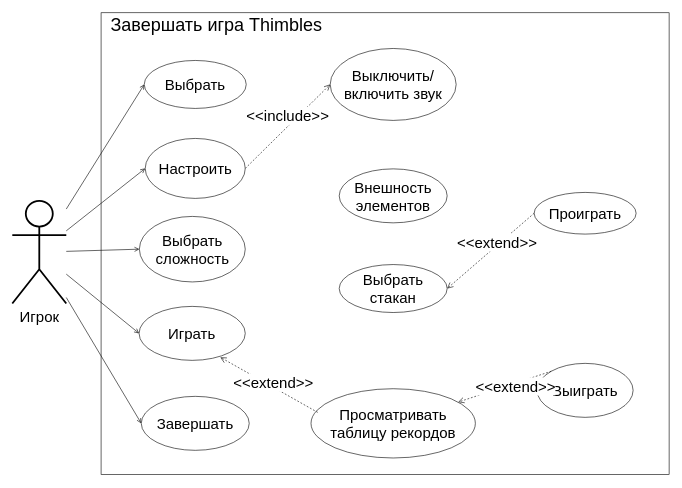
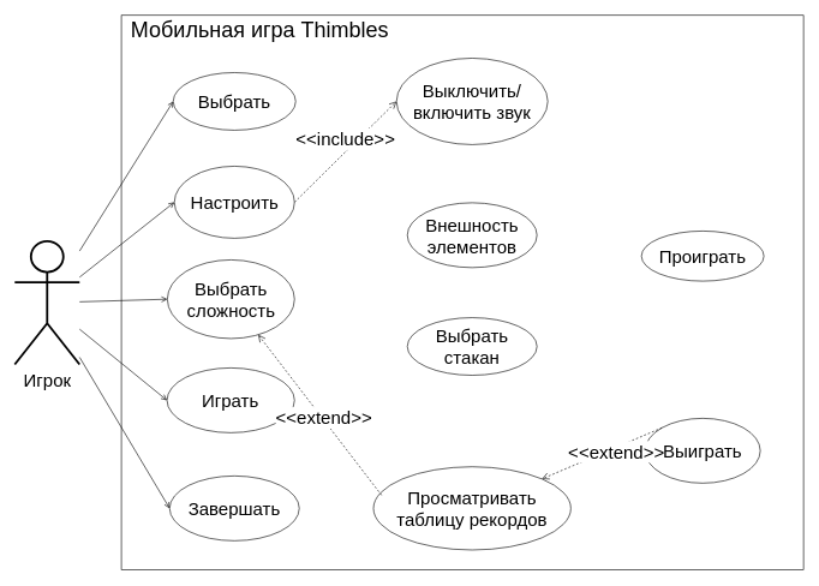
  <mxCell id="0" />
  <mxCell id="1" parent="0" />
  <mxCell id="2" style="edgeStyle=none;rounded=0;orthogonalLoop=1;jettySize=auto;html=1;entryX=0;entryY=0.5;entryDx=0;entryDy=0;fontSize=14;endArrow=open;endFill=0;" edge="1" parent="1" source="7" target="10"><mxGeometry relative="1" as="geometry" /></mxCell>
  <mxCell id="3" style="edgeStyle=none;rounded=0;orthogonalLoop=1;jettySize=auto;html=1;entryX=0;entryY=0.5;entryDx=0;entryDy=0;endArrow=open;endFill=0;fontSize=14;" edge="1" parent="1" source="7" target="13"><mxGeometry relative="1" as="geometry" /></mxCell>
  <mxCell id="4" style="edgeStyle=none;rounded=0;orthogonalLoop=1;jettySize=auto;html=1;entryX=0;entryY=0.5;entryDx=0;entryDy=0;endArrow=open;endFill=0;fontSize=14;" edge="1" parent="1" source="7" target="14"><mxGeometry relative="1" as="geometry" /></mxCell>
  <mxCell id="5" style="edgeStyle=none;rounded=0;orthogonalLoop=1;jettySize=auto;html=1;entryX=0;entryY=0.5;entryDx=0;entryDy=0;endArrow=open;endFill=0;fontSize=14;" edge="1" parent="1" source="7" target="11"><mxGeometry relative="1" as="geometry" /></mxCell>
  <mxCell id="6" style="edgeStyle=none;rounded=0;orthogonalLoop=1;jettySize=auto;html=1;entryX=0;entryY=0.5;entryDx=0;entryDy=0;endArrow=open;endFill=0;fontSize=14;" edge="1" parent="1" source="7" target="12"><mxGeometry relative="1" as="geometry" /></mxCell>
  <mxCell id="7" value="Игрок&lt;br style=&quot;font-size: 25px;&quot;&gt;" style="shape=umlActor;verticalLabelPosition=bottom;verticalAlign=top;html=1;outlineConnect=0;strokeWidth=3;fontSize=25;" parent="1" vertex="1"><mxGeometry x="20" y="334.13" width="90" height="171" as="geometry" /></mxCell>
  <mxCell id="8" value="" style="rounded=0;whiteSpace=wrap;html=1;fillColor=none;" parent="1" vertex="1"><mxGeometry x="168" y="20.5" width="947" height="770" as="geometry" /></mxCell>
- <mxCell id="9" value="Завершать игра Thimbles" style="text;html=1;strokeColor=none;fillColor=none;align=center;verticalAlign=middle;whiteSpace=wrap;rounded=0;fontSize=30;" parent="1" vertex="1"><mxGeometry x="161.5" y="30" width="397" height="20" as="geometry" /></mxCell>
+ <mxCell id="9" value="Мобильная игра Thimbles" style="text;html=1;strokeColor=none;fillColor=none;align=center;verticalAlign=middle;whiteSpace=wrap;rounded=0;fontSize=30;" parent="1" vertex="1"><mxGeometry x="161.5" y="30" width="397" height="20" as="geometry" /></mxCell>
  <mxCell id="10" value="Выбрать" style="ellipse;whiteSpace=wrap;html=1;fontSize=25;" vertex="1" parent="1"><mxGeometry x="240" y="100" width="170" height="80" as="geometry" /></mxCell>
  <mxCell id="11" value="Играть" style="ellipse;whiteSpace=wrap;html=1;fontSize=25;" vertex="1" parent="1"><mxGeometry x="231.37" y="510" width="177" height="90" as="geometry" /></mxCell>
  <mxCell id="12" value="Завершать" style="ellipse;whiteSpace=wrap;html=1;fontSize=25;" vertex="1" parent="1"><mxGeometry x="235" y="660" width="180" height="90" as="geometry" /></mxCell>
  <mxCell id="13" value="Настроить" style="ellipse;whiteSpace=wrap;html=1;fontSize=25;" vertex="1" parent="1"><mxGeometry x="241.62" y="230" width="166.75" height="100" as="geometry" /></mxCell>
  <mxCell id="14" value="Выбрать сложность" style="ellipse;whiteSpace=wrap;html=1;fontSize=25;" vertex="1" parent="1"><mxGeometry x="231.87" y="360" width="176.5" height="109.25" as="geometry" /></mxCell>
  <mxCell id="15" value="Выключить/включить звук" style="ellipse;whiteSpace=wrap;html=1;fontSize=25;" vertex="1" parent="1"><mxGeometry x="550" y="80" width="210" height="120" as="geometry" /></mxCell>
  <mxCell id="16" value="Внешность элементов" style="ellipse;whiteSpace=wrap;html=1;fontSize=25;" vertex="1" parent="1"><mxGeometry x="565" y="280.75" width="180" height="90" as="geometry" /></mxCell>
  <mxCell id="17" value="&amp;lt;&amp;lt;include&amp;gt;&amp;gt;" style="html=1;verticalAlign=bottom;endArrow=open;dashed=1;endSize=8;fontSize=25;exitX=1;exitY=0.5;exitDx=0;exitDy=0;entryX=0;entryY=0.5;entryDx=0;entryDy=0;" edge="1" parent="1" source="13" target="15"><mxGeometry relative="1" as="geometry"><mxPoint x="678" y="334" as="sourcePoint" /><mxPoint x="588" y="314" as="targetPoint" /></mxGeometry></mxCell>
  <mxCell id="18" value="Проиграть" style="ellipse;whiteSpace=wrap;html=1;fontSize=25;" vertex="1" parent="1"><mxGeometry x="890" y="320" width="170" height="69.5" as="geometry" /></mxCell>
- <mxCell id="19" value="Выиграть" style="ellipse;whiteSpace=wrap;html=1;fontSize=25;" vertex="1" parent="1"><mxGeometry x="895" y="605" width="160" height="90" as="geometry" /></mxCell>
+ <mxCell id="19" value="Выиграть" style="ellipse;whiteSpace=wrap;html=1;fontSize=25;" vertex="1" parent="1"><mxGeometry x="895" y="580" width="160" height="90" as="geometry" /></mxCell>
  <mxCell id="20" value="&amp;lt;&amp;lt;extend&amp;gt;&amp;gt;" style="html=1;verticalAlign=bottom;endArrow=open;dashed=1;endSize=8;fontSize=25;exitX=0;exitY=0;exitDx=0;exitDy=0;" edge="1" parent="1" source="19" target="23"><mxGeometry x="-0.139" y="22" relative="1" as="geometry"><mxPoint x="325" y="475" as="sourcePoint" /><mxPoint x="455" y="350" as="targetPoint" /><mxPoint as="offset" /></mxGeometry></mxCell>
- <mxCell id="21" value="&amp;lt;&amp;lt;extend&amp;gt;&amp;gt;" style="html=1;verticalAlign=bottom;endArrow=open;dashed=1;endSize=8;fontSize=25;exitX=0;exitY=0.5;exitDx=0;exitDy=0;entryX=1;entryY=0.5;entryDx=0;entryDy=0;" edge="1" parent="1" source="18" target="22"><mxGeometry x="-0.064" y="10" relative="1" as="geometry"><mxPoint x="370.801" y="396.464" as="sourcePoint" /><mxPoint x="465" y="310" as="targetPoint" /><mxPoint as="offset" /></mxGeometry></mxCell>
  <mxCell id="22" value="Выбрать стакан" style="ellipse;whiteSpace=wrap;html=1;fontSize=25;" vertex="1" parent="1"><mxGeometry x="565" y="440.25" width="180" height="80" as="geometry" /></mxCell>
  <mxCell id="23" value="Просматривать таблицу рекордов" style="ellipse;whiteSpace=wrap;html=1;fontSize=25;" vertex="1" parent="1"><mxGeometry x="518" y="647.25" width="274" height="115.5" as="geometry" /></mxCell>
- <mxCell id="24" value="&amp;lt;&amp;lt;extend&amp;gt;&amp;gt;" style="html=1;verticalAlign=bottom;endArrow=open;dashed=1;endSize=8;fontSize=25;exitX=0.041;exitY=0.342;exitDx=0;exitDy=0;entryX=0.765;entryY=0.943;entryDx=0;entryDy=0;entryPerimeter=0;exitPerimeter=0;" edge="1" parent="1" source="23" target="11"><mxGeometry x="-0.145" y="9" relative="1" as="geometry"><mxPoint x="322.03" y="303.45" as="sourcePoint" /><mxPoint x="368" y="274" as="targetPoint" /><mxPoint as="offset" /></mxGeometry></mxCell>
+ <mxCell id="24" value="&amp;lt;&amp;lt;extend&amp;gt;&amp;gt;" style="html=1;verticalAlign=bottom;endArrow=open;dashed=1;endSize=8;fontSize=25;exitX=0.041;exitY=0.342;exitDx=0;exitDy=0;exitPerimeter=0;" edge="1" parent="1" source="23" target="14"><mxGeometry x="-0.145" y="9" relative="1" as="geometry"><mxPoint x="322.03" y="303.45" as="sourcePoint" /><mxPoint x="368" y="274" as="targetPoint" /><mxPoint as="offset" /></mxGeometry></mxCell>
